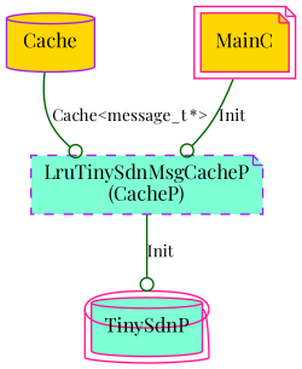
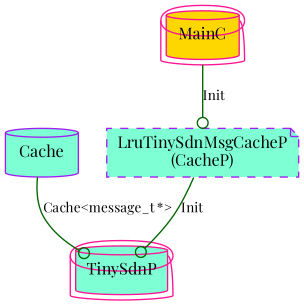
  digraph {
    fontname="Playfair Display"
    node [color=purple fillcolor=gold fontname="Playfair Display" fontsize=12 shape=cylinder style=filled]
    edge [arrowhead=odot color=darkgreen fontname="Playfair Display" fontsize=10]
-   n1 [label=Cache]
+   n1 [fillcolor=aquamarine label=Cache]
    n2 [fillcolor=aquamarine label="LruTinySdnMsgCacheP\n(CacheP)" shape=note style="dashed,filled"]
    TinySdnP [color=deeppink fillcolor=aquamarine peripheries=2]
-   MainC [color=deeppink peripheries=2 shape=note]
-   n1 -> n2 [label="Cache<message_t *>"]
+   MainC [color=deeppink peripheries=2]
+   n1 -> TinySdnP [label="Cache<message_t *>"]
    n2 -> TinySdnP [label=Init]
    MainC -> n2 [label=Init]
  }
